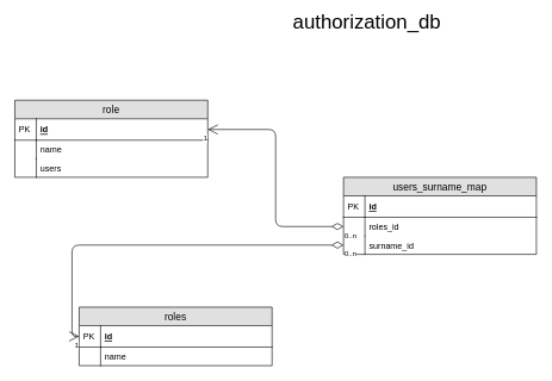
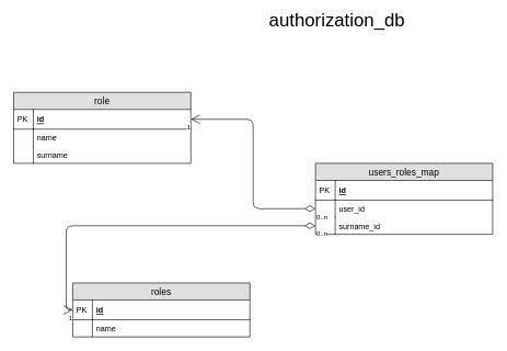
  <mxCell id="0" />
  <mxCell id="1" parent="0" />
  <mxCell id="2" value="&lt;font style=&quot;font-size: 28px&quot;&gt;authorization_db&lt;/font&gt;" style="text;html=1;strokeColor=none;fillColor=none;align=center;verticalAlign=middle;whiteSpace=wrap;rounded=0;" parent="1" vertex="1"><mxGeometry x="492.71" y="20" width="40" height="20" as="geometry" /></mxCell>
  <mxCell id="3" value="role" style="swimlane;fontStyle=0;childLayout=stackLayout;horizontal=1;startSize=26;fillColor=#e0e0e0;horizontalStack=0;resizeParent=1;resizeParentMax=0;resizeLast=0;collapsible=1;marginBottom=0;swimlaneFillColor=#ffffff;align=center;fontSize=14;" vertex="1" parent="1"><mxGeometry x="20" y="140" width="270" height="108" as="geometry" /></mxCell>
  <mxCell id="4" value="id" style="shape=partialRectangle;top=0;left=0;right=0;bottom=1;align=left;verticalAlign=middle;fillColor=none;spacingLeft=34;spacingRight=4;overflow=hidden;rotatable=0;points=[[0,0.5],[1,0.5]];portConstraint=eastwest;dropTarget=0;fontStyle=5;fontSize=12;" vertex="1" parent="3"><mxGeometry y="26" width="270" height="30" as="geometry" /></mxCell>
  <mxCell id="5" value="PK" style="shape=partialRectangle;top=0;left=0;bottom=0;fillColor=none;align=left;verticalAlign=middle;spacingLeft=4;spacingRight=4;overflow=hidden;rotatable=0;points=[];portConstraint=eastwest;part=1;fontSize=12;" vertex="1" connectable="0" parent="4"><mxGeometry width="30" height="30" as="geometry" /></mxCell>
  <mxCell id="6" value="name" style="shape=partialRectangle;top=0;left=0;right=0;bottom=0;align=left;verticalAlign=top;fillColor=none;spacingLeft=34;spacingRight=4;overflow=hidden;rotatable=0;points=[[0,0.5],[1,0.5]];portConstraint=eastwest;dropTarget=0;fontSize=12;" vertex="1" parent="3"><mxGeometry y="56" width="270" height="26" as="geometry" /></mxCell>
  <mxCell id="7" value="" style="shape=partialRectangle;top=0;left=0;bottom=0;fillColor=none;align=left;verticalAlign=top;spacingLeft=4;spacingRight=4;overflow=hidden;rotatable=0;points=[];portConstraint=eastwest;part=1;fontSize=12;" vertex="1" connectable="0" parent="6"><mxGeometry width="30" height="26" as="geometry" /></mxCell>
- <mxCell id="8" value="users" style="shape=partialRectangle;top=0;left=0;right=0;bottom=0;align=left;verticalAlign=top;fillColor=none;spacingLeft=34;spacingRight=4;overflow=hidden;rotatable=0;points=[[0,0.5],[1,0.5]];portConstraint=eastwest;dropTarget=0;fontSize=12;" vertex="1" parent="3"><mxGeometry y="82" width="270" height="26" as="geometry" /></mxCell>
+ <mxCell id="8" value="surname" style="shape=partialRectangle;top=0;left=0;right=0;bottom=0;align=left;verticalAlign=top;fillColor=none;spacingLeft=34;spacingRight=4;overflow=hidden;rotatable=0;points=[[0,0.5],[1,0.5]];portConstraint=eastwest;dropTarget=0;fontSize=12;" vertex="1" parent="3"><mxGeometry y="82" width="270" height="26" as="geometry" /></mxCell>
  <mxCell id="9" value="" style="shape=partialRectangle;top=0;left=0;bottom=0;fillColor=none;align=left;verticalAlign=top;spacingLeft=4;spacingRight=4;overflow=hidden;rotatable=0;points=[];portConstraint=eastwest;part=1;fontSize=12;" vertex="1" connectable="0" parent="8"><mxGeometry width="30" height="26" as="geometry" /></mxCell>
  <mxCell id="10" value="roles" style="swimlane;fontStyle=0;childLayout=stackLayout;horizontal=1;startSize=26;fillColor=#e0e0e0;horizontalStack=0;resizeParent=1;resizeParentMax=0;resizeLast=0;collapsible=1;marginBottom=0;swimlaneFillColor=#ffffff;align=center;fontSize=14;" vertex="1" parent="1"><mxGeometry x="110" y="430" width="270" height="82" as="geometry" /></mxCell>
  <mxCell id="11" value="id" style="shape=partialRectangle;top=0;left=0;right=0;bottom=1;align=left;verticalAlign=middle;fillColor=none;spacingLeft=34;spacingRight=4;overflow=hidden;rotatable=0;points=[[0,0.5],[1,0.5]];portConstraint=eastwest;dropTarget=0;fontStyle=5;fontSize=12;" vertex="1" parent="10"><mxGeometry y="26" width="270" height="30" as="geometry" /></mxCell>
  <mxCell id="12" value="PK" style="shape=partialRectangle;top=0;left=0;bottom=0;fillColor=none;align=left;verticalAlign=middle;spacingLeft=4;spacingRight=4;overflow=hidden;rotatable=0;points=[];portConstraint=eastwest;part=1;fontSize=12;" vertex="1" connectable="0" parent="11"><mxGeometry width="30" height="30" as="geometry" /></mxCell>
  <mxCell id="13" value="name" style="shape=partialRectangle;top=0;left=0;right=0;bottom=0;align=left;verticalAlign=top;fillColor=none;spacingLeft=34;spacingRight=4;overflow=hidden;rotatable=0;points=[[0,0.5],[1,0.5]];portConstraint=eastwest;dropTarget=0;fontSize=12;" vertex="1" parent="10"><mxGeometry y="56" width="270" height="26" as="geometry" /></mxCell>
  <mxCell id="14" value="" style="shape=partialRectangle;top=0;left=0;bottom=0;fillColor=none;align=left;verticalAlign=top;spacingLeft=4;spacingRight=4;overflow=hidden;rotatable=0;points=[];portConstraint=eastwest;part=1;fontSize=12;" vertex="1" connectable="0" parent="13"><mxGeometry width="30" height="26" as="geometry" /></mxCell>
- <mxCell id="15" value="users_surname_map" style="swimlane;fontStyle=0;childLayout=stackLayout;horizontal=1;startSize=26;fillColor=#e0e0e0;horizontalStack=0;resizeParent=1;resizeParentMax=0;resizeLast=0;collapsible=1;marginBottom=0;swimlaneFillColor=#ffffff;align=center;fontSize=14;" vertex="1" parent="1"><mxGeometry x="480" y="248" width="270" height="108" as="geometry" /></mxCell>
+ <mxCell id="15" value="users_roles_map" style="swimlane;fontStyle=0;childLayout=stackLayout;horizontal=1;startSize=26;fillColor=#e0e0e0;horizontalStack=0;resizeParent=1;resizeParentMax=0;resizeLast=0;collapsible=1;marginBottom=0;swimlaneFillColor=#ffffff;align=center;fontSize=14;" vertex="1" parent="1"><mxGeometry x="480" y="248" width="270" height="108" as="geometry" /></mxCell>
  <mxCell id="16" value="id" style="shape=partialRectangle;top=0;left=0;right=0;bottom=1;align=left;verticalAlign=middle;fillColor=none;spacingLeft=34;spacingRight=4;overflow=hidden;rotatable=0;points=[[0,0.5],[1,0.5]];portConstraint=eastwest;dropTarget=0;fontStyle=5;fontSize=12;" vertex="1" parent="15"><mxGeometry y="26" width="270" height="30" as="geometry" /></mxCell>
  <mxCell id="17" value="PK" style="shape=partialRectangle;top=0;left=0;bottom=0;fillColor=none;align=left;verticalAlign=middle;spacingLeft=4;spacingRight=4;overflow=hidden;rotatable=0;points=[];portConstraint=eastwest;part=1;fontSize=12;" vertex="1" connectable="0" parent="16"><mxGeometry width="30" height="30" as="geometry" /></mxCell>
- <mxCell id="18" value="roles_id" style="shape=partialRectangle;top=0;left=0;right=0;bottom=0;align=left;verticalAlign=top;fillColor=none;spacingLeft=34;spacingRight=4;overflow=hidden;rotatable=0;points=[[0,0.5],[1,0.5]];portConstraint=eastwest;dropTarget=0;fontSize=12;" vertex="1" parent="15"><mxGeometry y="56" width="270" height="26" as="geometry" /></mxCell>
+ <mxCell id="18" value="user_id" style="shape=partialRectangle;top=0;left=0;right=0;bottom=0;align=left;verticalAlign=top;fillColor=none;spacingLeft=34;spacingRight=4;overflow=hidden;rotatable=0;points=[[0,0.5],[1,0.5]];portConstraint=eastwest;dropTarget=0;fontSize=12;" vertex="1" parent="15"><mxGeometry y="56" width="270" height="26" as="geometry" /></mxCell>
  <mxCell id="19" value="" style="shape=partialRectangle;top=0;left=0;bottom=0;fillColor=none;align=left;verticalAlign=top;spacingLeft=4;spacingRight=4;overflow=hidden;rotatable=0;points=[];portConstraint=eastwest;part=1;fontSize=12;" vertex="1" connectable="0" parent="18"><mxGeometry width="30" height="26" as="geometry" /></mxCell>
  <mxCell id="20" value="surname_id" style="shape=partialRectangle;top=0;left=0;right=0;bottom=0;align=left;verticalAlign=top;fillColor=none;spacingLeft=34;spacingRight=4;overflow=hidden;rotatable=0;points=[[0,0.5],[1,0.5]];portConstraint=eastwest;dropTarget=0;fontSize=12;" vertex="1" parent="15"><mxGeometry y="82" width="270" height="26" as="geometry" /></mxCell>
  <mxCell id="21" value="" style="shape=partialRectangle;top=0;left=0;bottom=0;fillColor=none;align=left;verticalAlign=top;spacingLeft=4;spacingRight=4;overflow=hidden;rotatable=0;points=[];portConstraint=eastwest;part=1;fontSize=12;" vertex="1" connectable="0" parent="20"><mxGeometry width="30" height="26" as="geometry" /></mxCell>
  <mxCell id="22" value="" style="endArrow=open;html=1;endSize=12;startArrow=diamondThin;startSize=14;startFill=0;edgeStyle=orthogonalEdgeStyle;entryX=1;entryY=0.5;entryDx=0;entryDy=0;exitX=0;exitY=0.5;exitDx=0;exitDy=0;" edge="1" parent="1" source="18" target="4"><mxGeometry relative="1" as="geometry"><mxPoint x="500" y="310" as="sourcePoint" /><mxPoint x="660" y="310" as="targetPoint" /></mxGeometry></mxCell>
  <mxCell id="23" value="0..n" style="resizable=0;html=1;align=left;verticalAlign=top;labelBackgroundColor=#ffffff;fontSize=10;" connectable="0" vertex="1" parent="22"><mxGeometry x="-1" relative="1" as="geometry" /></mxCell>
  <mxCell id="24" value="1" style="resizable=0;html=1;align=right;verticalAlign=top;labelBackgroundColor=#ffffff;fontSize=10;" connectable="0" vertex="1" parent="22"><mxGeometry x="1" relative="1" as="geometry" /></mxCell>
  <mxCell id="25" value="" style="endArrow=open;html=1;endSize=12;startArrow=diamondThin;startSize=14;startFill=0;edgeStyle=orthogonalEdgeStyle;entryX=0;entryY=0.5;entryDx=0;entryDy=0;exitX=0;exitY=0.5;exitDx=0;exitDy=0;" edge="1" parent="1" source="20" target="11"><mxGeometry relative="1" as="geometry"><mxPoint x="440" y="70" as="sourcePoint" /><mxPoint x="600" y="70" as="targetPoint" /></mxGeometry></mxCell>
  <mxCell id="26" value="0..n" style="resizable=0;html=1;align=left;verticalAlign=top;labelBackgroundColor=#ffffff;fontSize=10;" connectable="0" vertex="1" parent="25"><mxGeometry x="-1" relative="1" as="geometry" /></mxCell>
  <mxCell id="27" value="1" style="resizable=0;html=1;align=right;verticalAlign=top;labelBackgroundColor=#ffffff;fontSize=10;" connectable="0" vertex="1" parent="25"><mxGeometry x="1" relative="1" as="geometry" /></mxCell>
